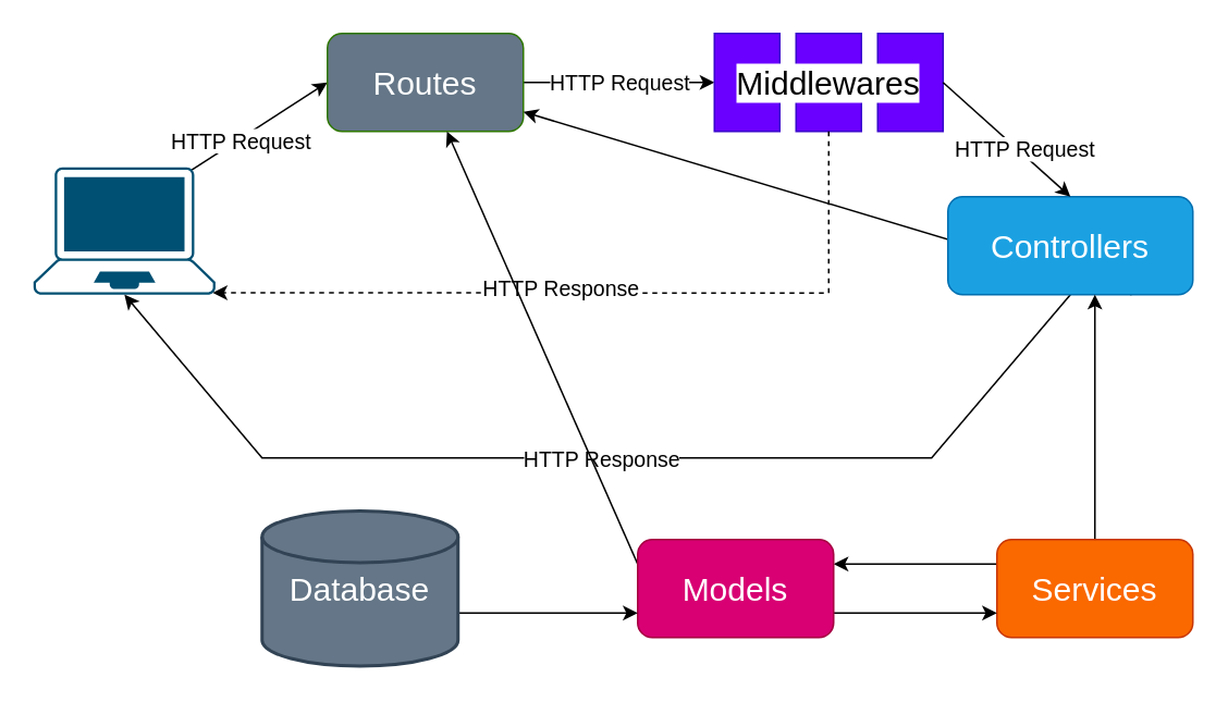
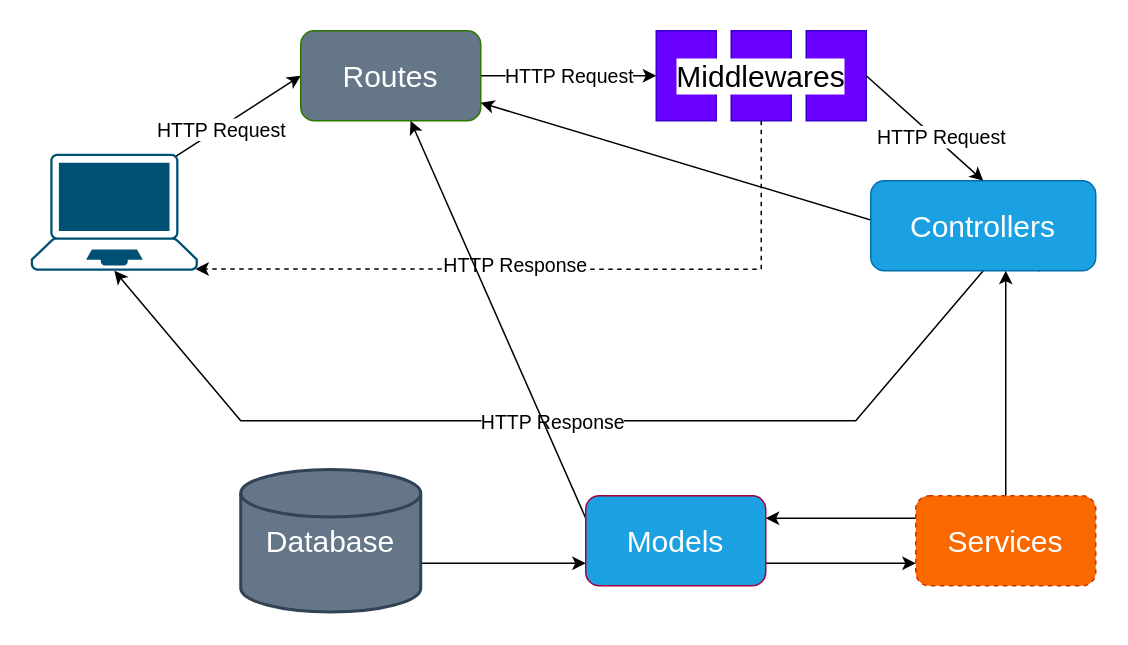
  <mxCell id="0" />
  <mxCell id="1" parent="0" />
  <mxCell id="2" style="edgeStyle=none;html=1;exitX=0.87;exitY=0.02;exitDx=0;exitDy=0;exitPerimeter=0;entryX=0;entryY=0.5;entryDx=0;entryDy=0;fontColor=#F0F0F0;" parent="1" source="4" target="7" edge="1"><mxGeometry relative="1" as="geometry" /></mxCell>
  <mxCell id="3" value="HTTP Request" style="edgeLabel;html=1;align=center;verticalAlign=middle;resizable=0;points=[];fontColor=#000000;fontSize=13;" parent="2" vertex="1" connectable="0"><mxGeometry x="-0.318" y="-1" relative="1" as="geometry"><mxPoint as="offset" /></mxGeometry></mxCell>
  <mxCell id="4" value="" style="points=[[0.13,0.02,0],[0.5,0,0],[0.87,0.02,0],[0.885,0.4,0],[0.985,0.985,0],[0.5,1,0],[0.015,0.985,0],[0.115,0.4,0]];verticalLabelPosition=bottom;sketch=0;html=1;verticalAlign=top;aspect=fixed;align=center;pointerEvents=1;shape=mxgraph.cisco19.laptop;fillColor=#005073;strokeColor=none;" parent="1" vertex="1"><mxGeometry x="20" y="102" width="111.43" height="78" as="geometry" /></mxCell>
  <mxCell id="5" style="edgeStyle=none;html=1;exitX=1;exitY=0.5;exitDx=0;exitDy=0;entryX=0;entryY=0.5;entryDx=0;entryDy=0;entryPerimeter=0;fontColor=#F0F0F0;" parent="1" source="7" target="9" edge="1"><mxGeometry relative="1" as="geometry" /></mxCell>
  <mxCell id="6" value="HTTP Request" style="edgeLabel;html=1;align=center;verticalAlign=middle;resizable=0;points=[];fontColor=#000000;fontSize=13;" parent="5" vertex="1" connectable="0"><mxGeometry x="-0.218" y="1" relative="1" as="geometry"><mxPoint x="12" as="offset" /></mxGeometry></mxCell>
  <mxCell id="7" value="Routes" style="rounded=1;whiteSpace=wrap;html=1;fillColor=#647687;fontColor=#ffffff;strokeColor=#2D7600;fontSize=20;" parent="1" vertex="1"><mxGeometry x="200" y="20" width="120" height="60" as="geometry" /></mxCell>
  <mxCell id="8" value="" style="group" parent="1" vertex="1" connectable="0"><mxGeometry x="437" y="20" width="140" height="60" as="geometry" /></mxCell>
  <mxCell id="9" value="" style="rounded=0;whiteSpace=wrap;html=1;points=[[0,0,0,0,0],[0,0.25,0,0,0],[0,0.5,0,0,0],[0,0.75,0,0,0],[0,1,0,0,0],[0.25,0,0,0,0],[0.25,1,0,0,0],[0.5,0,0,0,0],[0.5,1,0,0,0],[0.75,0,0,0,0],[0.75,1,0,0,0],[1,0,0,0,0],[1,0.25,0,0,0],[1,0.5,0,0,0],[1,0.75,0,0,0],[1,1,0,0,0]];fillColor=#6a00ff;fontColor=#ffffff;strokeColor=#3700CC;" parent="8" vertex="1"><mxGeometry width="40" height="60" as="geometry" /></mxCell>
  <mxCell id="10" value="" style="rounded=0;whiteSpace=wrap;html=1;points=[[0,0,0,0,0],[0,0.25,0,0,0],[0,0.5,0,0,0],[0,0.75,0,0,0],[0,1,0,0,0],[0.25,0,0,0,0],[0.25,1,0,0,0],[0.5,0,0,0,0],[0.5,1,0,0,0],[0.75,0,0,0,0],[0.75,1,0,0,0],[1,0,0,0,0],[1,0.25,0,0,0],[1,0.5,0,0,0],[1,0.75,0,0,0],[1,1,0,0,0]];fillColor=#6a00ff;fontColor=#ffffff;strokeColor=#3700CC;" parent="8" vertex="1"><mxGeometry x="50" width="40" height="60" as="geometry" /></mxCell>
  <mxCell id="11" value="" style="rounded=0;whiteSpace=wrap;html=1;points=[[0,0,0,0,0],[0,0.25,0,0,0],[0,0.5,0,0,0],[0,0.75,0,0,0],[0,1,0,0,0],[0.25,0,0,0,0],[0.25,1,0,0,0],[0.5,0,0,0,0],[0.5,1,0,0,0],[0.75,0,0,0,0],[0.75,1,0,0,0],[1,0,0,0,0],[1,0.25,0,0,0],[1,0.5,0,0,0],[1,0.75,0,0,0],[1,1,0,0,0]];fillColor=#6a00ff;fontColor=#ffffff;strokeColor=#3700CC;" parent="8" vertex="1"><mxGeometry x="100" width="40" height="60" as="geometry" /></mxCell>
  <mxCell id="12" value="Middlewares" style="text;html=1;strokeColor=none;fillColor=none;align=center;verticalAlign=middle;whiteSpace=wrap;rounded=0;labelBackgroundColor=default;fontSize=20;" parent="8" vertex="1"><mxGeometry x="40" y="15" width="60" height="30" as="geometry" /></mxCell>
  <mxCell id="13" style="edgeStyle=none;rounded=0;html=1;exitX=0.5;exitY=1;exitDx=0;exitDy=0;entryX=0.5;entryY=1;entryDx=0;entryDy=0;entryPerimeter=0;fontColor=#F0F0F0;" parent="1" source="16" target="4" edge="1"><mxGeometry relative="1" as="geometry"><Array as="points"><mxPoint x="570" y="280" /><mxPoint x="160" y="280" /></Array></mxGeometry></mxCell>
  <mxCell id="14" value="HTTP Response" style="edgeLabel;html=1;align=center;verticalAlign=middle;resizable=0;points=[];fontColor=#000000;fontSize=13;" parent="13" vertex="1" connectable="0"><mxGeometry x="-0.11" y="-2" relative="1" as="geometry"><mxPoint x="-35" y="2" as="offset" /></mxGeometry></mxCell>
  <mxCell id="15" style="edgeStyle=none;rounded=0;html=1;exitX=0.75;exitY=1;exitDx=0;exitDy=0;fontColor=#F0F0F0;" parent="1" source="16" target="7" edge="1"><mxGeometry relative="1" as="geometry" /></mxCell>
  <mxCell id="16" value="Controllers" style="rounded=1;whiteSpace=wrap;html=1;labelBackgroundColor=none;fontColor=#ffffff;fillColor=#1ba1e2;strokeColor=#006EAF;fontSize=20;" parent="1" vertex="1"><mxGeometry x="580" y="120" width="150" height="60" as="geometry" /></mxCell>
  <mxCell id="17" style="edgeStyle=none;html=1;exitX=1;exitY=0.5;exitDx=0;exitDy=0;exitPerimeter=0;entryX=0.5;entryY=0;entryDx=0;entryDy=0;fontColor=#F0F0F0;" parent="1" source="11" target="16" edge="1"><mxGeometry relative="1" as="geometry"><Array as="points" /></mxGeometry></mxCell>
  <mxCell id="18" value="&lt;font color=&quot;#000000&quot;&gt;HTTP Request&lt;/font&gt;" style="edgeLabel;html=1;align=center;verticalAlign=middle;resizable=0;points=[];fontColor=#F0F0F0;fontSize=13;" parent="17" vertex="1" connectable="0"><mxGeometry x="-0.262" y="4" relative="1" as="geometry"><mxPoint x="18" y="17" as="offset" /></mxGeometry></mxCell>
  <mxCell id="19" style="edgeStyle=none;html=1;exitX=0.5;exitY=1;exitDx=0;exitDy=0;exitPerimeter=0;entryX=0.985;entryY=0.985;entryDx=0;entryDy=0;entryPerimeter=0;fontColor=#F0F0F0;dashed=1;rounded=0;" parent="1" source="10" target="4" edge="1"><mxGeometry relative="1" as="geometry"><Array as="points"><mxPoint x="507" y="179" /></Array></mxGeometry></mxCell>
  <mxCell id="20" value="HTTP Response" style="edgeLabel;html=1;align=center;verticalAlign=middle;resizable=0;points=[];fontColor=#000000;fontSize=13;" parent="19" vertex="1" connectable="0"><mxGeometry x="0.108" y="-3" relative="1" as="geometry"><mxPoint as="offset" /></mxGeometry></mxCell>
  <mxCell id="21" style="edgeStyle=none;rounded=0;html=1;exitX=0.5;exitY=0;exitDx=0;exitDy=0;fontColor=#F0F0F0;" parent="1" source="23" edge="1"><mxGeometry relative="1" as="geometry"><mxPoint x="670" y="180" as="targetPoint" /></mxGeometry></mxCell>
  <mxCell id="22" style="edgeStyle=none;rounded=0;html=1;exitX=0;exitY=0.25;exitDx=0;exitDy=0;entryX=1;entryY=0.25;entryDx=0;entryDy=0;fontColor=#F0F0F0;" parent="1" source="23" target="26" edge="1"><mxGeometry relative="1" as="geometry" /></mxCell>
- <mxCell id="23" value="Services" style="rounded=1;whiteSpace=wrap;html=1;labelBackgroundColor=none;fontColor=#FFFFFF;fontSize=20;fillColor=#fa6800;strokeColor=#C73500;" parent="1" vertex="1"><mxGeometry x="610" y="330" width="120" height="60" as="geometry" /></mxCell>
+ <mxCell id="23" value="Services" style="rounded=1;whiteSpace=wrap;html=1;labelBackgroundColor=none;fontColor=#FFFFFF;fontSize=20;fillColor=#fa6800;strokeColor=#C73500;dashed=1;" parent="1" vertex="1"><mxGeometry x="610" y="330" width="120" height="60" as="geometry" /></mxCell>
  <mxCell id="24" style="edgeStyle=none;rounded=0;html=1;exitX=1;exitY=0.75;exitDx=0;exitDy=0;entryX=0;entryY=0.75;entryDx=0;entryDy=0;fontColor=#F0F0F0;" parent="1" source="26" target="23" edge="1"><mxGeometry relative="1" as="geometry" /></mxCell>
  <mxCell id="25" style="edgeStyle=none;rounded=0;html=1;exitX=0;exitY=0.25;exitDx=0;exitDy=0;fontColor=#F0F0F0;" parent="1" source="26" target="7" edge="1"><mxGeometry relative="1" as="geometry"><mxPoint x="280" y="350" as="targetPoint" /></mxGeometry></mxCell>
- <mxCell id="26" value="&lt;font style=&quot;&quot;&gt;Models&lt;/font&gt;" style="rounded=1;whiteSpace=wrap;html=1;labelBackgroundColor=none;fontColor=#ffffff;fontSize=20;fillColor=#d80073;strokeColor=#A50040;" parent="1" vertex="1"><mxGeometry x="390" y="330" width="120" height="60" as="geometry" /></mxCell>
+ <mxCell id="26" value="&lt;font style=&quot;&quot;&gt;Models&lt;/font&gt;" style="rounded=1;whiteSpace=wrap;html=1;labelBackgroundColor=none;fontColor=#ffffff;fontSize=20;fillColor=#1ba1e2;strokeColor=#A50040;" parent="1" vertex="1"><mxGeometry x="390" y="330" width="120" height="60" as="geometry" /></mxCell>
  <mxCell id="27" style="edgeStyle=none;rounded=0;html=1;entryX=0;entryY=0.75;entryDx=0;entryDy=0;fontColor=#F0F0F0;" parent="1" target="26" edge="1"><mxGeometry relative="1" as="geometry"><mxPoint x="280" y="375" as="sourcePoint" /></mxGeometry></mxCell>
  <mxCell id="28" value="&lt;font&gt;Database&lt;/font&gt;" style="strokeWidth=2;html=1;shape=mxgraph.flowchart.database;whiteSpace=wrap;labelBackgroundColor=none;fontColor=#FFFFFF;fontSize=20;fillColor=#647687;strokeColor=#314354;" parent="1" vertex="1"><mxGeometry x="160" y="312.5" width="120" height="95" as="geometry" /></mxCell>
